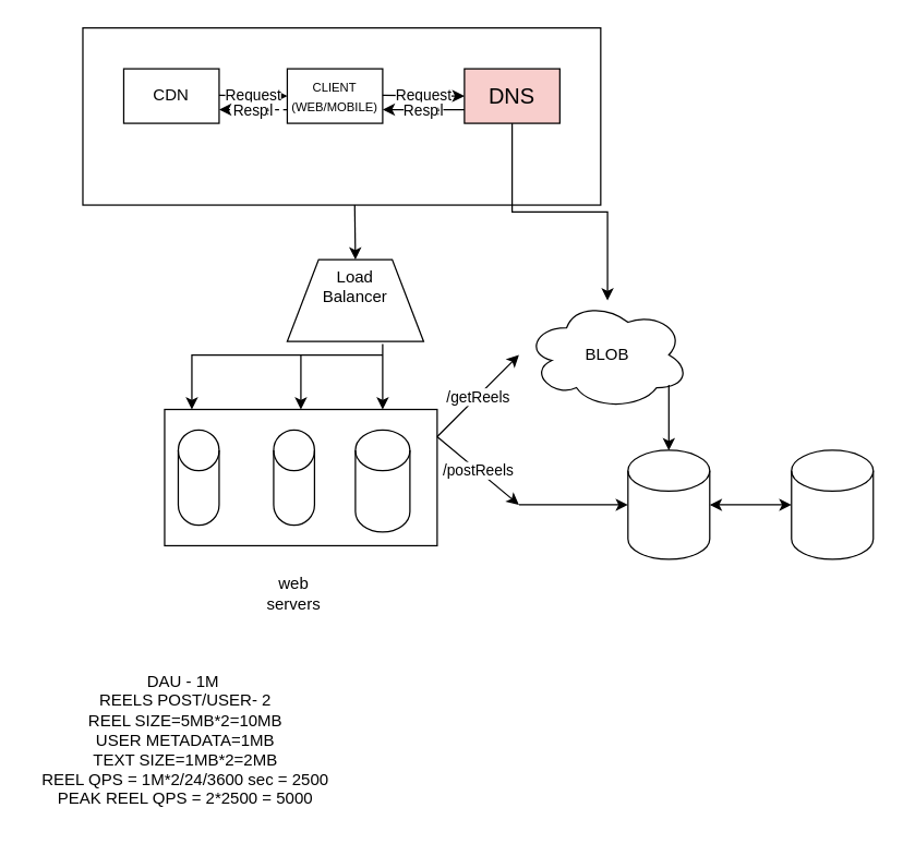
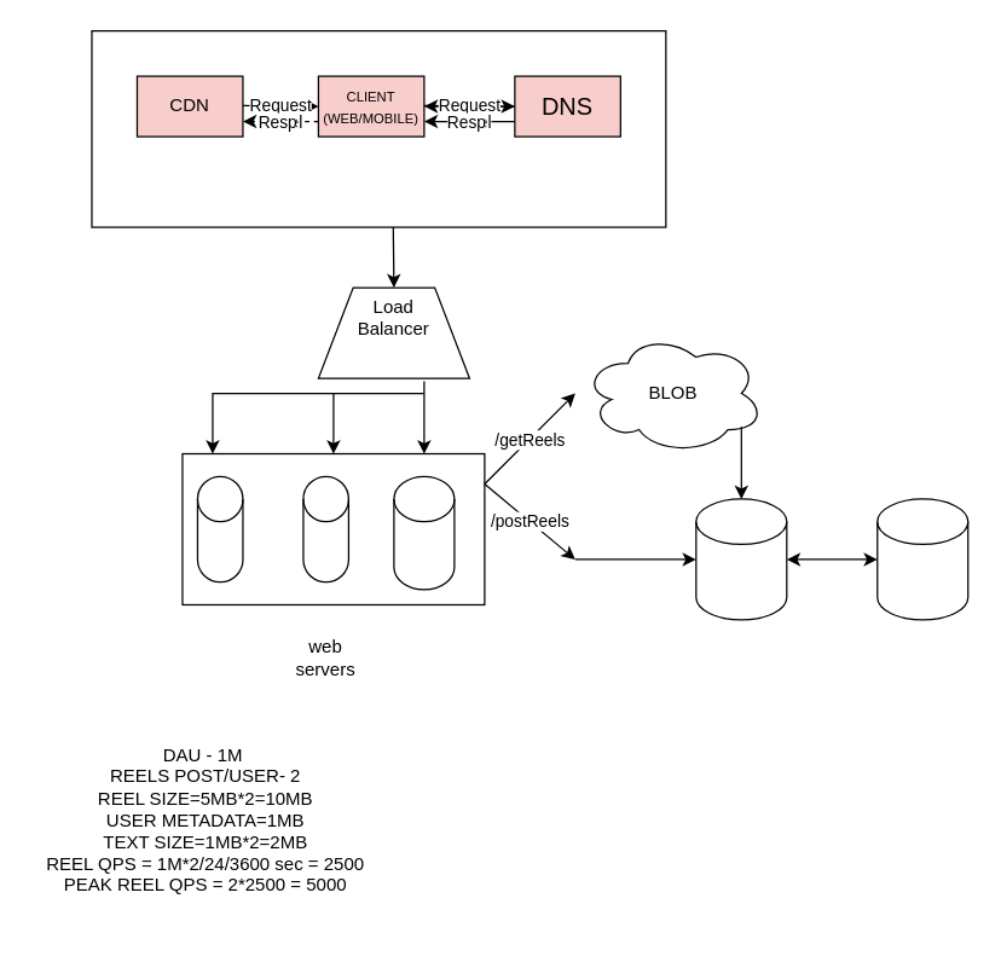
  <mxCell id="0" />
  <mxCell id="1" parent="0" />
  <mxCell id="2" value="&lt;span style=&quot;color: rgba(0, 0, 0, 0); font-family: monospace; font-size: 0px; text-align: start; text-wrap-mode: nowrap;&quot;&gt;%3CmxGraphModel%3E%3Croot%3E%3CmxCell%20id%3D%220%22%2F%3E%3CmxCell%20id%3D%221%22%20parent%3D%220%22%2F%3E%3CmxCell%20id%3D%222%22%20value%3D%22%22%20style%3D%22endArrow%3Dclassic%3Bhtml%3D1%3Brounded%3D0%3B%22%20edge%3D%221%22%20parent%3D%221%22%3E%3CmxGeometry%20relative%3D%221%22%20as%3D%22geometry%22%3E%3CmxPoint%20x%3D%22320%22%20y%3D%2290%22%20as%3D%22sourcePoint%22%2F%3E%3CmxPoint%20x%3D%22260%22%20y%3D%2290%22%20as%3D%22targetPoint%22%2F%3E%3C%2FmxGeometry%3E%3C%2FmxCell%3E%3CmxCell%20id%3D%223%22%20value%3D%22Label%22%20style%3D%22edgeLabel%3Bresizable%3D0%3Bhtml%3D1%3B%3Balign%3Dcenter%3BverticalAlign%3Dmiddle%3B%22%20connectable%3D%220%22%20vertex%3D%221%22%20parent%3D%222%22%3E%3CmxGeometry%20relative%3D%221%22%20as%3D%22geometry%22%2F%3E%3C%2FmxCell%3E%3CmxCell%20id%3D%224%22%20value%3D%22Resp%22%20style%3D%22edgeLabel%3Bhtml%3D1%3Balign%3Dcenter%3BverticalAlign%3Dmiddle%3Bresizable%3D0%3Bpoints%3D%5B%5D%3B%22%20vertex%3D%221%22%20connectable%3D%220%22%20parent%3D%222%22%3E%3CmxGeometry%20x%3D%220.1%22%20relative%3D%221%22%20as%3D%22geometry%22%3E%3CmxPoint%20as%3D%22offset%22%2F%3E%3C%2FmxGeometry%3E%3C%2FmxCell%3E%3C%2Froot%3E%3C%2FmxGraphModel%3E&lt;/span&gt;" style="rounded=0;whiteSpace=wrap;html=1;" vertex="1" parent="1"><mxGeometry x="60" y="20" width="380" height="130" as="geometry" /></mxCell>
- <mxCell id="3" value="CDN" style="rounded=0;whiteSpace=wrap;html=1;" vertex="1" parent="1"><mxGeometry x="90" y="50" width="70" height="40" as="geometry" /></mxCell>
- <mxCell id="4" value="&lt;font style=&quot;font-size: 9px;&quot;&gt;CLIENT (WEB/MOBILE)&lt;/font&gt;" style="rounded=0;whiteSpace=wrap;html=1;" vertex="1" parent="1"><mxGeometry x="210" y="50" width="70" height="40" as="geometry" /></mxCell>
- <mxCell id="5" value="" style="edgeStyle=orthogonalEdgeStyle;rounded=0;orthogonalLoop=1;jettySize=auto;html=1;" edge="1" parent="1" source="6" target="37"><mxGeometry relative="1" as="geometry" /></mxCell>
+ <mxCell id="3" value="CDN" style="rounded=0;whiteSpace=wrap;html=1;fillColor=#f8cecc;" vertex="1" parent="1"><mxGeometry x="90" y="50" width="70" height="40" as="geometry" /></mxCell>
+ <mxCell id="4" value="&lt;font style=&quot;font-size: 9px;&quot;&gt;CLIENT (WEB/MOBILE)&lt;/font&gt;" style="rounded=0;whiteSpace=wrap;html=1;fillColor=#f8cecc;" vertex="1" parent="1"><mxGeometry x="210" y="50" width="70" height="40" as="geometry" /></mxCell>
+ <mxCell id="5" value="" style="edgeStyle=orthogonalEdgeStyle;rounded=0;orthogonalLoop=1;jettySize=auto;html=1;" edge="1" parent="1" source="6" target="4"><mxGeometry relative="1" as="geometry" /></mxCell>
  <mxCell id="6" value="&lt;font size=&quot;3&quot;&gt;DNS&lt;/font&gt;" style="rounded=0;whiteSpace=wrap;html=1;fillColor=#f8cecc;" vertex="1" parent="1"><mxGeometry x="340" y="50" width="70" height="40" as="geometry" /></mxCell>
  <mxCell id="7" value="" style="endArrow=classic;html=1;rounded=0;entryX=0;entryY=0.5;entryDx=0;entryDy=0;" edge="1" parent="1" target="6"><mxGeometry relative="1" as="geometry"><mxPoint x="280" y="69.5" as="sourcePoint" /><mxPoint x="330" y="70" as="targetPoint" /></mxGeometry></mxCell>
  <mxCell id="8" value="Request" style="edgeLabel;resizable=0;html=1;;align=center;verticalAlign=middle;" connectable="0" vertex="1" parent="7"><mxGeometry relative="1" as="geometry" /></mxCell>
  <mxCell id="9" value="" style="endArrow=classic;html=1;rounded=0;entryX=0;entryY=0.5;entryDx=0;entryDy=0;" edge="1" parent="1" target="4"><mxGeometry relative="1" as="geometry"><mxPoint x="160" y="69.5" as="sourcePoint" /><mxPoint x="200" y="70" as="targetPoint" /></mxGeometry></mxCell>
  <mxCell id="10" value="Request" style="edgeLabel;resizable=0;html=1;;align=center;verticalAlign=middle;" connectable="0" vertex="1" parent="9"><mxGeometry relative="1" as="geometry" /></mxCell>
  <mxCell id="11" value="" style="endArrow=classic;html=1;rounded=0;" edge="1" parent="1"><mxGeometry relative="1" as="geometry"><mxPoint x="340" y="80" as="sourcePoint" /><mxPoint x="280" y="80" as="targetPoint" /></mxGeometry></mxCell>
  <mxCell id="12" value="Label" style="edgeLabel;resizable=0;html=1;;align=center;verticalAlign=middle;" connectable="0" vertex="1" parent="11"><mxGeometry relative="1" as="geometry" /></mxCell>
  <mxCell id="13" value="Resp" style="edgeLabel;html=1;align=center;verticalAlign=middle;resizable=0;points=[];" vertex="1" connectable="0" parent="11"><mxGeometry x="0.1" relative="1" as="geometry"><mxPoint as="offset" /></mxGeometry></mxCell>
  <mxCell id="14" value="" style="endArrow=classic;html=1;rounded=0;exitX=0;exitY=0.75;exitDx=0;exitDy=0;entryX=1;entryY=0.75;entryDx=0;entryDy=0;dashed=1;" edge="1" parent="1" source="4" target="3"><mxGeometry relative="1" as="geometry"><mxPoint x="220" y="84.5" as="sourcePoint" /><mxPoint x="160" y="84.5" as="targetPoint" /></mxGeometry></mxCell>
  <mxCell id="15" value="Label" style="edgeLabel;resizable=0;html=1;;align=center;verticalAlign=middle;" connectable="0" vertex="1" parent="14"><mxGeometry relative="1" as="geometry" /></mxCell>
  <mxCell id="16" value="Resp" style="edgeLabel;html=1;align=center;verticalAlign=middle;resizable=0;points=[];" vertex="1" connectable="0" parent="14"><mxGeometry x="0.1" relative="1" as="geometry"><mxPoint as="offset" /></mxGeometry></mxCell>
  <mxCell id="17" value="" style="verticalLabelPosition=middle;verticalAlign=middle;html=1;shape=trapezoid;perimeter=trapezoidPerimeter;whiteSpace=wrap;size=0.23;arcSize=10;flipV=1;labelPosition=center;align=center;rotation=-180;" vertex="1" parent="1"><mxGeometry x="210" y="190" width="100" height="60" as="geometry" /></mxCell>
  <mxCell id="18" value="" style="whiteSpace=wrap;html=1;" vertex="1" parent="1"><mxGeometry x="120" y="300" width="200" height="100" as="geometry" /></mxCell>
  <mxCell id="19" value="" style="endArrow=classic;html=1;rounded=0;" edge="1" parent="1"><mxGeometry width="50" height="50" relative="1" as="geometry"><mxPoint x="259.5" y="150" as="sourcePoint" /><mxPoint x="260" y="190" as="targetPoint" /></mxGeometry></mxCell>
  <mxCell id="20" value="" style="endArrow=classic;html=1;rounded=0;" edge="1" parent="1"><mxGeometry width="50" height="50" relative="1" as="geometry"><mxPoint x="280" y="252" as="sourcePoint" /><mxPoint x="280" y="300" as="targetPoint" /><Array as="points"><mxPoint x="280" y="270" /></Array></mxGeometry></mxCell>
  <mxCell id="21" value="" style="endArrow=classic;html=1;rounded=0;entryX=0;entryY=0.5;entryDx=0;entryDy=0;" edge="1" parent="1"><mxGeometry relative="1" as="geometry"><mxPoint x="320" y="320" as="sourcePoint" /><mxPoint x="380" y="260" as="targetPoint" /></mxGeometry></mxCell>
  <mxCell id="22" value="/getReels" style="edgeLabel;resizable=0;html=1;;align=center;verticalAlign=middle;" connectable="0" vertex="1" parent="21"><mxGeometry relative="1" as="geometry" /></mxCell>
  <mxCell id="23" value="" style="endArrow=classic;html=1;rounded=0;entryX=0;entryY=0.5;entryDx=0;entryDy=0;" edge="1" parent="1"><mxGeometry relative="1" as="geometry"><mxPoint x="320" y="320" as="sourcePoint" /><mxPoint x="380" y="370" as="targetPoint" /></mxGeometry></mxCell>
  <mxCell id="24" value="/postReels" style="edgeLabel;resizable=0;html=1;;align=center;verticalAlign=middle;" connectable="0" vertex="1" parent="23"><mxGeometry relative="1" as="geometry" /></mxCell>
  <mxCell id="25" value="Load Balancer" style="text;html=1;align=center;verticalAlign=middle;whiteSpace=wrap;rounded=0;" vertex="1" parent="1"><mxGeometry x="230" y="195" width="60" height="30" as="geometry" /></mxCell>
  <mxCell id="26" value="" style="shape=cylinder3;whiteSpace=wrap;html=1;boundedLbl=1;backgroundOutline=1;size=15;" vertex="1" parent="1"><mxGeometry x="130" y="315" width="30" height="70" as="geometry" /></mxCell>
  <mxCell id="27" value="" style="shape=cylinder3;whiteSpace=wrap;html=1;boundedLbl=1;backgroundOutline=1;size=15;" vertex="1" parent="1"><mxGeometry x="200" y="315" width="30" height="70" as="geometry" /></mxCell>
  <mxCell id="28" value="" style="shape=cylinder3;whiteSpace=wrap;html=1;boundedLbl=1;backgroundOutline=1;size=15;" vertex="1" parent="1"><mxGeometry x="260" y="315" width="40" height="75" as="geometry" /></mxCell>
  <mxCell id="29" value="" style="endArrow=classic;html=1;rounded=0;entryX=0.1;entryY=0;entryDx=0;entryDy=0;entryPerimeter=0;" edge="1" parent="1" target="18"><mxGeometry width="50" height="50" relative="1" as="geometry"><mxPoint x="280" y="260" as="sourcePoint" /><mxPoint x="200" y="320" as="targetPoint" /><Array as="points"><mxPoint x="140" y="260" /></Array></mxGeometry></mxCell>
  <mxCell id="30" value="" style="endArrow=classic;html=1;rounded=0;entryX=0.5;entryY=0;entryDx=0;entryDy=0;" edge="1" parent="1" target="18"><mxGeometry width="50" height="50" relative="1" as="geometry"><mxPoint x="220" y="260" as="sourcePoint" /><mxPoint x="470" y="200" as="targetPoint" /></mxGeometry></mxCell>
  <mxCell id="31" value="web servers" style="text;html=1;align=center;verticalAlign=middle;whiteSpace=wrap;rounded=0;" vertex="1" parent="1"><mxGeometry x="185" y="420" width="60" height="30" as="geometry" /></mxCell>
  <mxCell id="32" value="" style="endArrow=classic;html=1;rounded=0;" edge="1" parent="1"><mxGeometry width="50" height="50" relative="1" as="geometry"><mxPoint x="380" y="370" as="sourcePoint" /><mxPoint x="460" y="370" as="targetPoint" /></mxGeometry></mxCell>
  <mxCell id="33" value="" style="shape=cylinder3;whiteSpace=wrap;html=1;boundedLbl=1;backgroundOutline=1;size=15;" vertex="1" parent="1"><mxGeometry x="460" y="330" width="60" height="80" as="geometry" /></mxCell>
  <mxCell id="34" value="" style="shape=cylinder3;whiteSpace=wrap;html=1;boundedLbl=1;backgroundOutline=1;size=15;" vertex="1" parent="1"><mxGeometry x="580" y="330" width="60" height="80" as="geometry" /></mxCell>
  <mxCell id="35" value="" style="endArrow=classic;startArrow=classic;html=1;rounded=0;entryX=0;entryY=0.5;entryDx=0;entryDy=0;entryPerimeter=0;exitX=1;exitY=0.5;exitDx=0;exitDy=0;exitPerimeter=0;" edge="1" parent="1" source="33" target="34"><mxGeometry width="50" height="50" relative="1" as="geometry"><mxPoint x="520" y="375" as="sourcePoint" /><mxPoint x="570" y="325" as="targetPoint" /></mxGeometry></mxCell>
  <mxCell id="36" value="DAU - 1M&amp;nbsp;&lt;div&gt;REELS POST/USER- 2&lt;/div&gt;&lt;div&gt;REEL SIZE=5MB*2=10MB&lt;/div&gt;&lt;div&gt;USER METADATA=1MB&lt;/div&gt;&lt;div&gt;TEXT SIZE=1MB*2=2MB&lt;/div&gt;&lt;div&gt;REEL QPS = 1M*2/24/3600 sec = 2500&lt;/div&gt;&lt;div&gt;PEAK REEL QPS = 2*2500 = 5000&lt;/div&gt;&lt;div&gt;&lt;br&gt;&lt;/div&gt;" style="text;html=1;align=center;verticalAlign=middle;resizable=0;points=[];autosize=1;strokeColor=none;fillColor=none;" vertex="1" parent="1"><mxGeometry y="485" width="230" height="130" as="geometry" x="20" /></mxCell>
  <mxCell id="37" value="BLOB" style="ellipse;shape=cloud;whiteSpace=wrap;html=1;" vertex="1" parent="1"><mxGeometry x="385" y="220" width="120" height="80" as="geometry" /></mxCell>
  <mxCell id="38" value="" style="endArrow=classic;html=1;rounded=0;entryX=0.5;entryY=0;entryDx=0;entryDy=0;entryPerimeter=0;" edge="1" parent="1" target="33"><mxGeometry width="50" height="50" relative="1" as="geometry"><mxPoint x="490" y="282" as="sourcePoint" /><mxPoint x="470" y="340" as="targetPoint" /></mxGeometry></mxCell>
